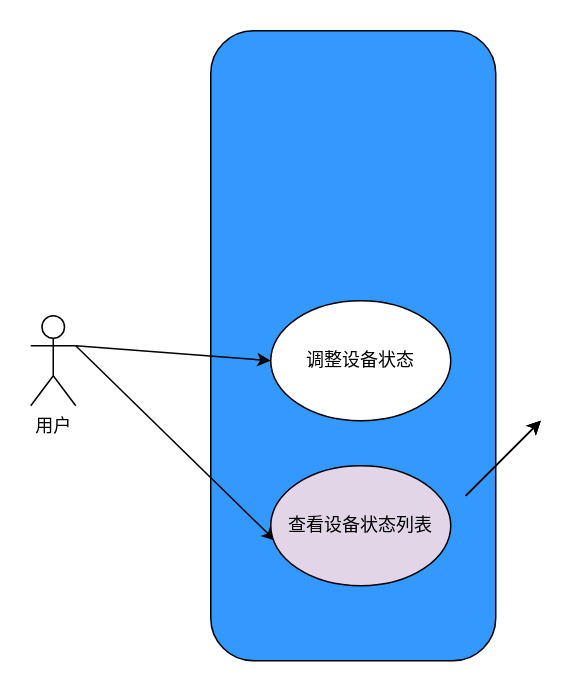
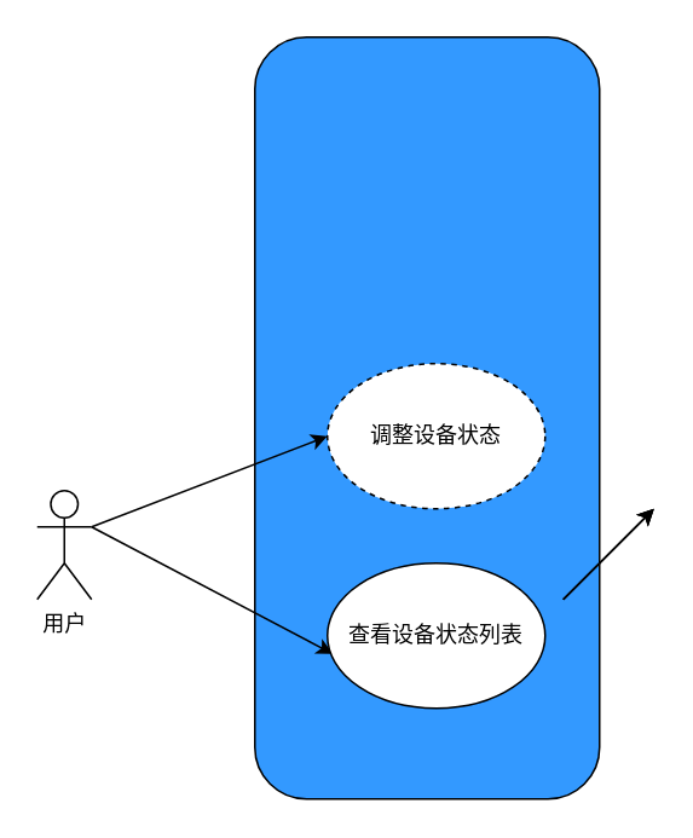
  <mxCell id="0" />
  <mxCell id="1" parent="0" />
  <mxCell id="2" value="" style="rounded=1;whiteSpace=wrap;html=1;fillColor=#3399FF;" vertex="1" parent="1"><mxGeometry x="140" y="20" width="190" height="420" as="geometry" /></mxCell>
  <mxCell id="3" style="edgeStyle=none;rounded=0;orthogonalLoop=1;jettySize=auto;html=1;exitX=1;exitY=0.333;exitDx=0;exitDy=0;exitPerimeter=0;entryX=0;entryY=0.5;entryDx=0;entryDy=0;" edge="1" parent="1" source="5" target="6"><mxGeometry relative="1" as="geometry" /></mxCell>
  <mxCell id="4" style="edgeStyle=none;rounded=0;orthogonalLoop=1;jettySize=auto;html=1;exitX=1;exitY=0.333;exitDx=0;exitDy=0;exitPerimeter=0;entryX=0.025;entryY=0.625;entryDx=0;entryDy=0;entryPerimeter=0;" edge="1" parent="1" source="5" target="7"><mxGeometry relative="1" as="geometry" /></mxCell>
- <mxCell id="5" value="用户" style="shape=umlActor;verticalLabelPosition=bottom;verticalAlign=top;html=1;outlineConnect=0;" vertex="1" parent="1"><mxGeometry x="20" y="210" width="30" height="60" as="geometry" /></mxCell>
- <mxCell id="6" value="调整设备状态" style="ellipse;whiteSpace=wrap;html=1;" vertex="1" parent="1"><mxGeometry x="180" y="200" width="120" height="80" as="geometry" /></mxCell>
- <mxCell id="7" value="查看设备状态列表" style="ellipse;whiteSpace=wrap;html=1;fillColor=#e1d5e7;" vertex="1" parent="1"><mxGeometry x="180" y="310" width="120" height="80" as="geometry" /></mxCell>
+ <mxCell id="5" value="用户" style="shape=umlActor;verticalLabelPosition=bottom;verticalAlign=top;html=1;outlineConnect=0;" vertex="1" parent="1"><mxGeometry x="20" y="270" width="30" height="60" as="geometry" /></mxCell>
+ <mxCell id="6" value="调整设备状态" style="ellipse;whiteSpace=wrap;html=1;dashed=1;" vertex="1" parent="1"><mxGeometry x="180" y="200" width="120" height="80" as="geometry" /></mxCell>
+ <mxCell id="7" value="查看设备状态列表" style="ellipse;whiteSpace=wrap;html=1;" vertex="1" parent="1"><mxGeometry x="180" y="310" width="120" height="80" as="geometry" /></mxCell>
  <mxCell id="8" value="" style="endArrow=classic;html=1;" edge="1" parent="1"><mxGeometry width="50" height="50" relative="1" as="geometry"><mxPoint x="310" y="330" as="sourcePoint" /><mxPoint x="360" y="280" as="targetPoint" /></mxGeometry></mxCell>
  <mxCell id="9" value="" style="endArrow=classic;html=1;" edge="1" parent="1"><mxGeometry width="50" height="50" relative="1" as="geometry"><mxPoint x="310" y="330" as="sourcePoint" /><mxPoint x="360" y="280" as="targetPoint" /></mxGeometry></mxCell>
  <mxCell id="10" value="" style="endArrow=classic;html=1;" edge="1" parent="1"><mxGeometry width="50" height="50" relative="1" as="geometry"><mxPoint x="310" y="330" as="sourcePoint" /><mxPoint x="360" y="280" as="targetPoint" /></mxGeometry></mxCell>
